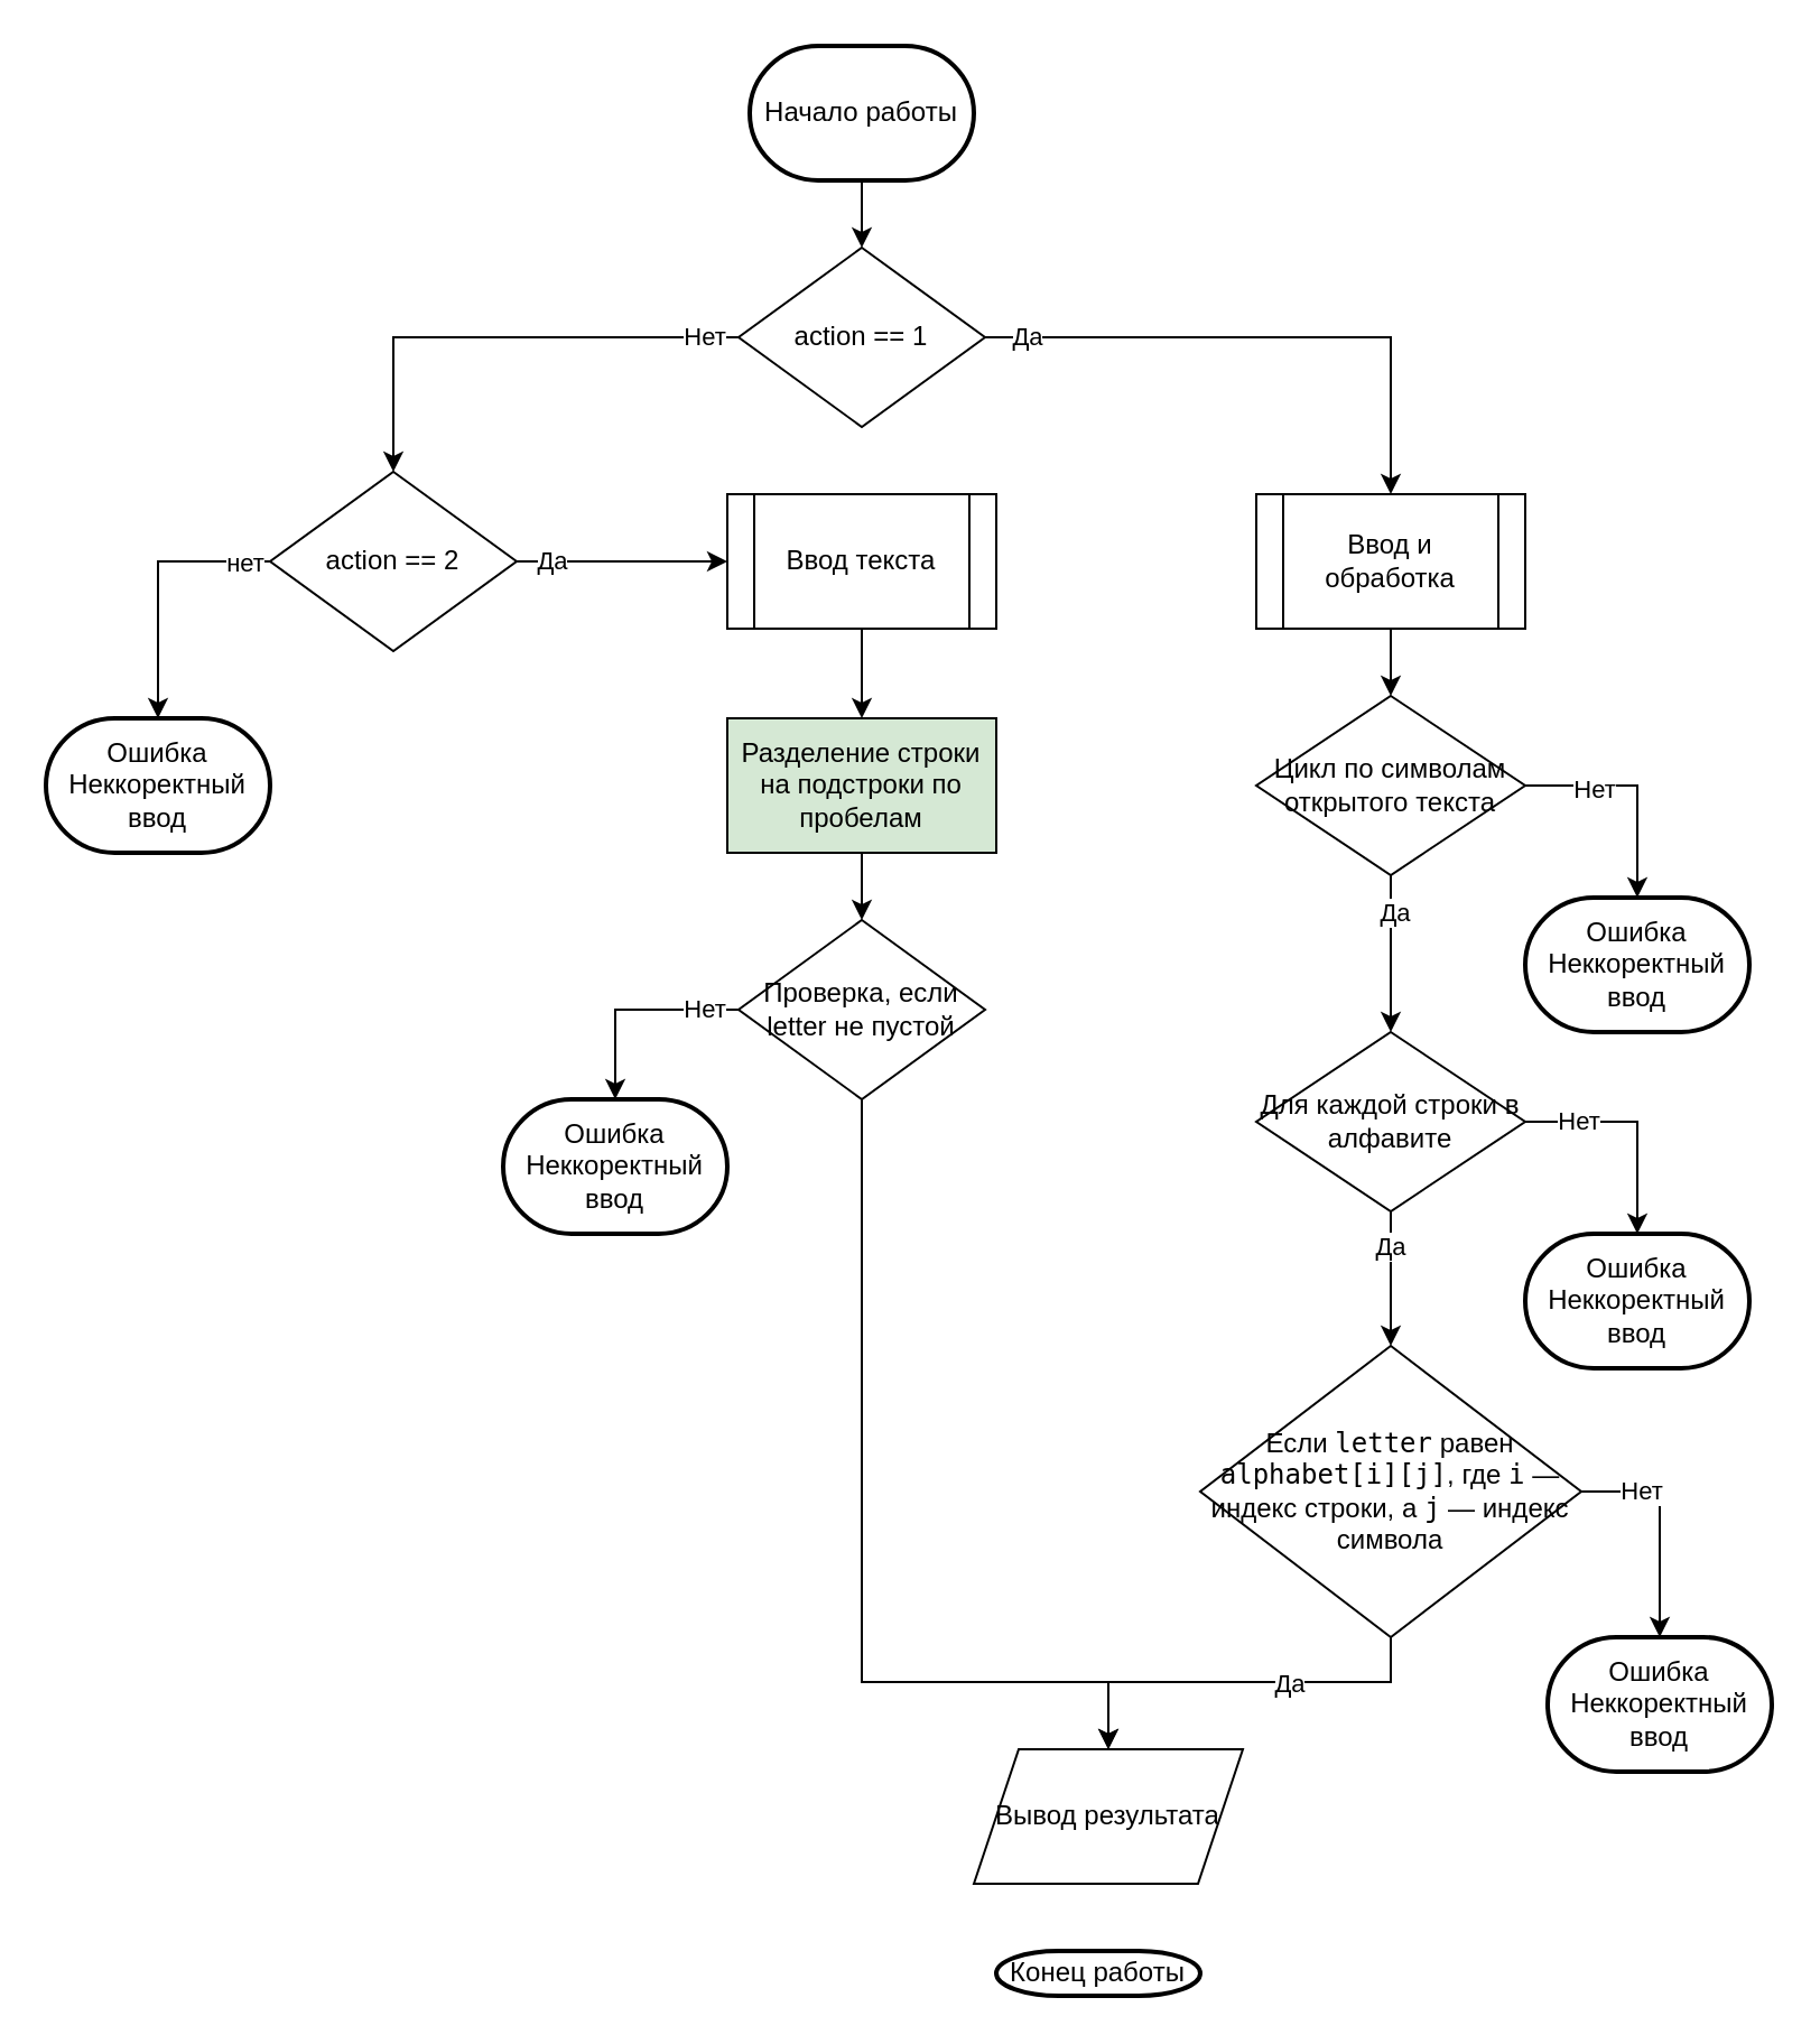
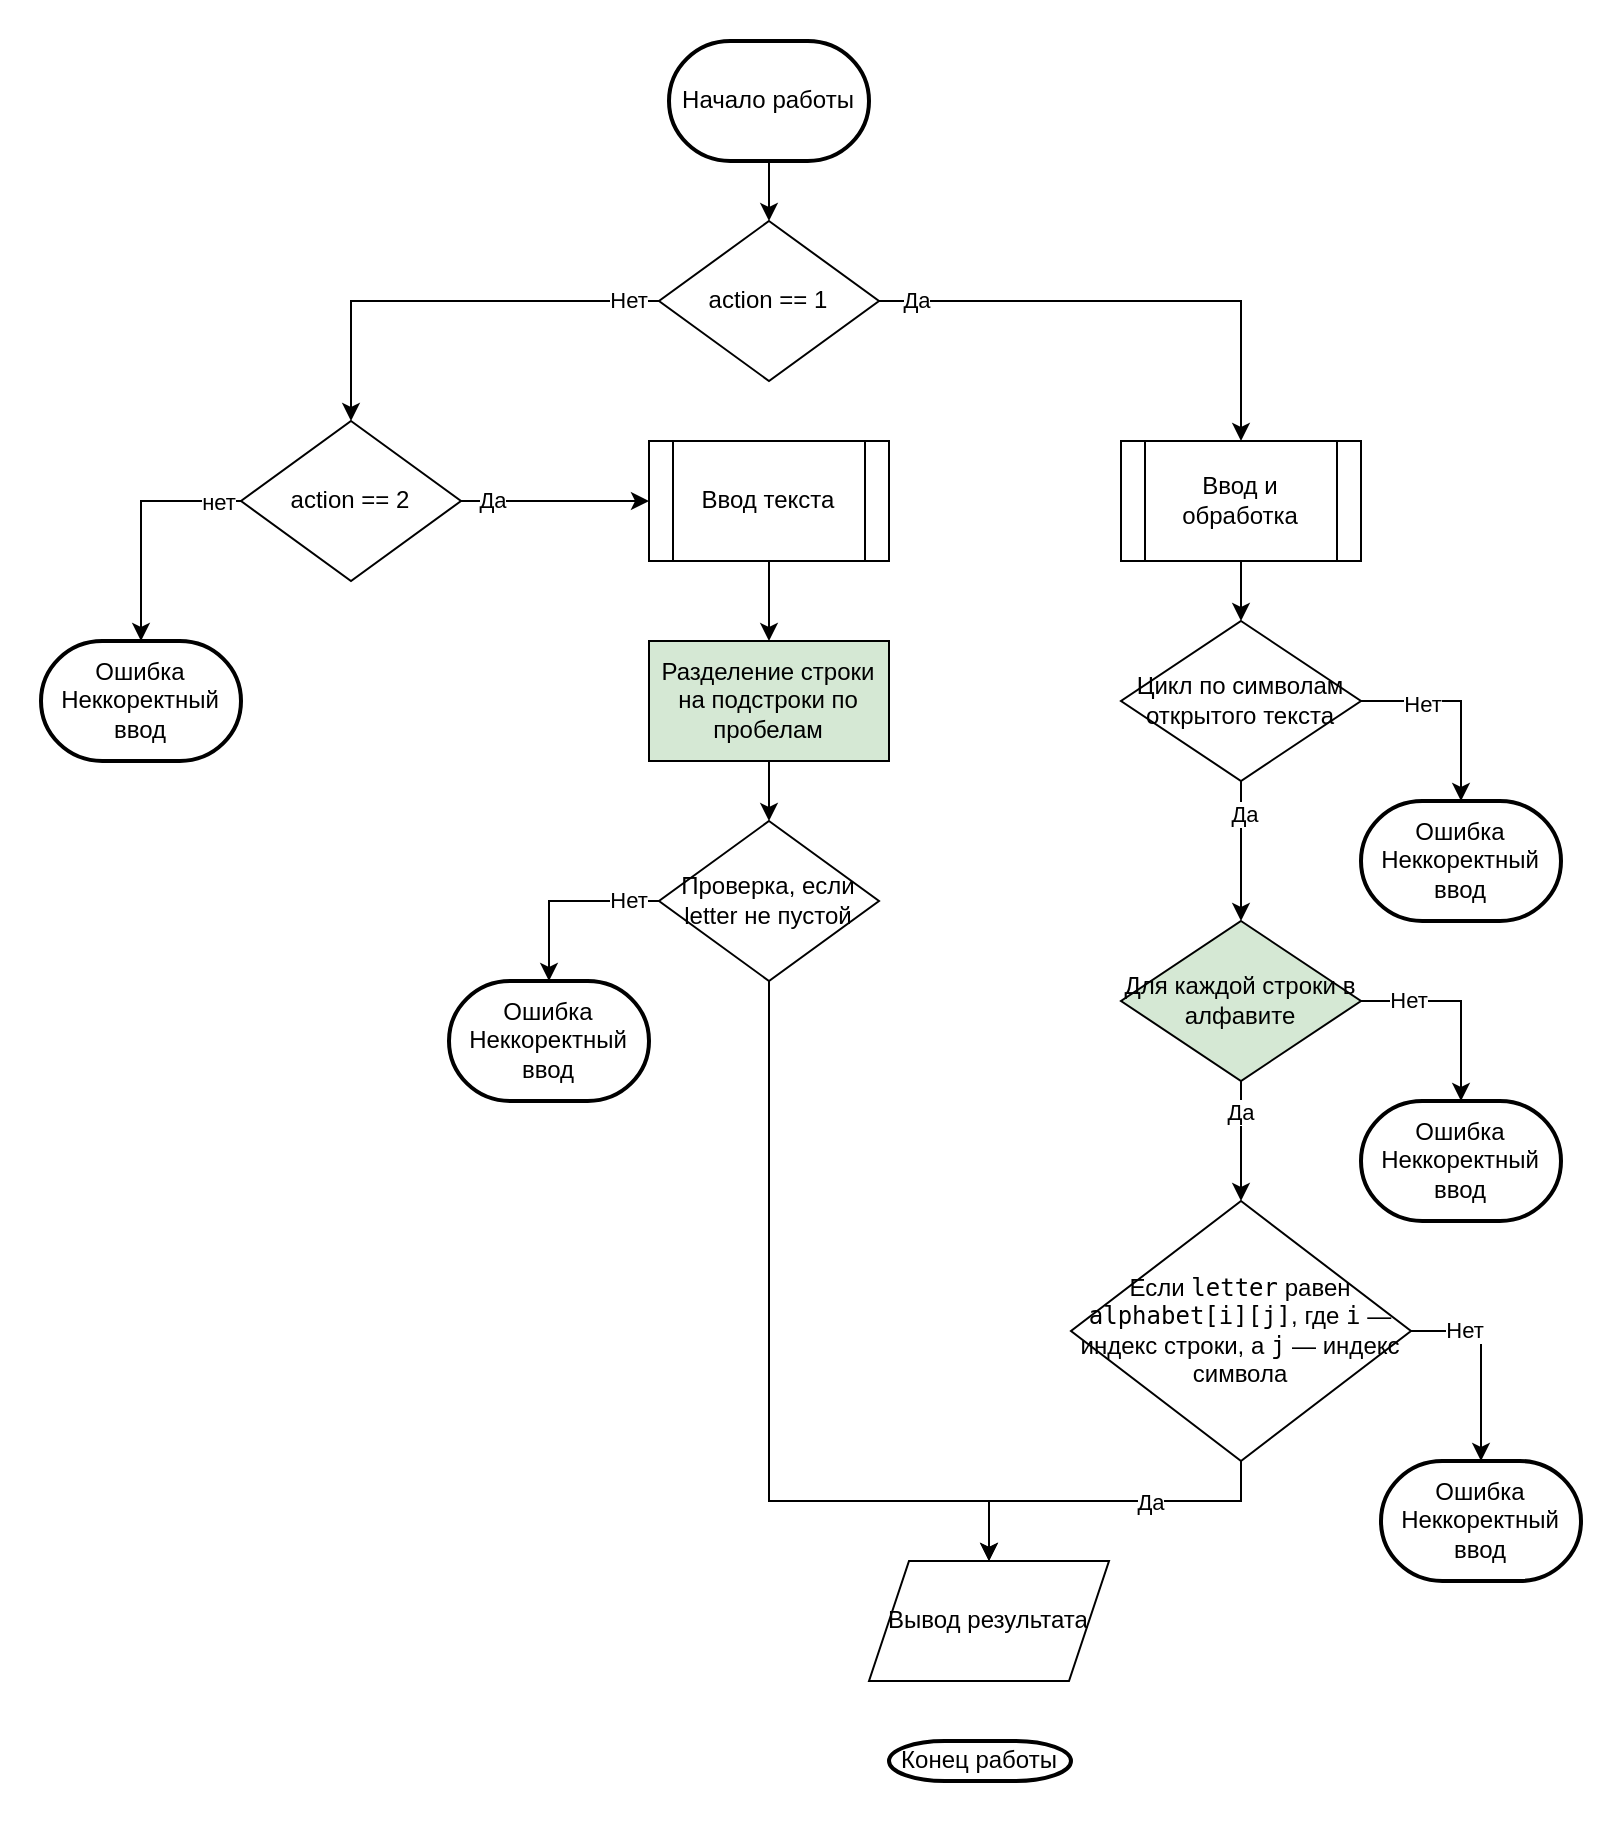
  <mxCell id="0" />
  <mxCell id="1" parent="0" />
  <mxCell id="2" style="edgeStyle=orthogonalEdgeStyle;rounded=0;orthogonalLoop=1;jettySize=auto;html=1;exitX=0.5;exitY=1;exitDx=0;exitDy=0;exitPerimeter=0;entryX=0.5;entryY=0;entryDx=0;entryDy=0;" edge="1" parent="1" source="3" target="8"><mxGeometry relative="1" as="geometry" /></mxCell>
  <mxCell id="3" value="Начало работы" style="strokeWidth=2;html=1;shape=mxgraph.flowchart.terminator;whiteSpace=wrap;" vertex="1" parent="1"><mxGeometry x="334" y="20" width="100" height="60" as="geometry" /></mxCell>
  <mxCell id="4" style="edgeStyle=orthogonalEdgeStyle;rounded=0;orthogonalLoop=1;jettySize=auto;html=1;exitX=0;exitY=0.5;exitDx=0;exitDy=0;entryX=0.5;entryY=0;entryDx=0;entryDy=0;" edge="1" parent="1" source="8" target="13"><mxGeometry relative="1" as="geometry" /></mxCell>
  <mxCell id="5" value="Нет" style="edgeLabel;html=1;align=center;verticalAlign=middle;resizable=0;points=[];" vertex="1" connectable="0" parent="4"><mxGeometry x="-0.851" y="-1" relative="1" as="geometry"><mxPoint as="offset" /></mxGeometry></mxCell>
  <mxCell id="6" style="edgeStyle=orthogonalEdgeStyle;rounded=0;orthogonalLoop=1;jettySize=auto;html=1;exitX=1;exitY=0.5;exitDx=0;exitDy=0;entryX=0.5;entryY=0;entryDx=0;entryDy=0;" edge="1" parent="1" source="8" target="18"><mxGeometry relative="1" as="geometry" /></mxCell>
  <mxCell id="7" value="Да" style="edgeLabel;html=1;align=center;verticalAlign=middle;resizable=0;points=[];" vertex="1" connectable="0" parent="6"><mxGeometry x="-0.857" y="1" relative="1" as="geometry"><mxPoint as="offset" /></mxGeometry></mxCell>
  <mxCell id="8" value="action == 1" style="rhombus;whiteSpace=wrap;html=1;" vertex="1" parent="1"><mxGeometry x="329" y="110" width="110" height="80" as="geometry" /></mxCell>
  <mxCell id="9" style="edgeStyle=orthogonalEdgeStyle;rounded=0;orthogonalLoop=1;jettySize=auto;html=1;exitX=0;exitY=0.5;exitDx=0;exitDy=0;" edge="1" parent="1" source="13" target="14"><mxGeometry relative="1" as="geometry" /></mxCell>
  <mxCell id="10" value="нет" style="edgeLabel;html=1;align=center;verticalAlign=middle;resizable=0;points=[];" vertex="1" connectable="0" parent="9"><mxGeometry x="-0.8" relative="1" as="geometry"><mxPoint as="offset" /></mxGeometry></mxCell>
  <mxCell id="11" style="edgeStyle=orthogonalEdgeStyle;rounded=0;orthogonalLoop=1;jettySize=auto;html=1;exitX=1;exitY=0.5;exitDx=0;exitDy=0;" edge="1" parent="1" source="13" target="16"><mxGeometry relative="1" as="geometry" /></mxCell>
  <mxCell id="12" value="Да" style="edgeLabel;html=1;align=center;verticalAlign=middle;resizable=0;points=[];" vertex="1" connectable="0" parent="11"><mxGeometry x="-0.681" y="1" relative="1" as="geometry"><mxPoint as="offset" /></mxGeometry></mxCell>
  <mxCell id="13" value="action == 2" style="rhombus;whiteSpace=wrap;html=1;" vertex="1" parent="1"><mxGeometry x="120" y="210" width="110" height="80" as="geometry" /></mxCell>
  <mxCell id="14" value="Ошибка Неккоректный ввод" style="strokeWidth=2;html=1;shape=mxgraph.flowchart.terminator;whiteSpace=wrap;" vertex="1" parent="1"><mxGeometry x="20" y="320" width="100" height="60" as="geometry" /></mxCell>
  <mxCell id="15" style="edgeStyle=orthogonalEdgeStyle;rounded=0;orthogonalLoop=1;jettySize=auto;html=1;exitX=0.5;exitY=1;exitDx=0;exitDy=0;entryX=0.5;entryY=0;entryDx=0;entryDy=0;" edge="1" parent="1" source="16" target="39"><mxGeometry relative="1" as="geometry" /></mxCell>
  <mxCell id="16" value="Ввод текста" style="shape=process;whiteSpace=wrap;html=1;backgroundOutline=1;" vertex="1" parent="1"><mxGeometry x="324" y="220" width="120" height="60" as="geometry" /></mxCell>
  <mxCell id="17" style="edgeStyle=orthogonalEdgeStyle;rounded=0;orthogonalLoop=1;jettySize=auto;html=1;exitX=0.5;exitY=1;exitDx=0;exitDy=0;entryX=0.5;entryY=0;entryDx=0;entryDy=0;" edge="1" parent="1" source="18" target="21"><mxGeometry relative="1" as="geometry" /></mxCell>
  <mxCell id="18" value="Ввод и обработка" style="shape=process;whiteSpace=wrap;html=1;backgroundOutline=1;" vertex="1" parent="1"><mxGeometry x="560" y="220" width="120" height="60" as="geometry" /></mxCell>
  <mxCell id="19" style="edgeStyle=orthogonalEdgeStyle;rounded=0;orthogonalLoop=1;jettySize=auto;html=1;exitX=0.5;exitY=1;exitDx=0;exitDy=0;entryX=0.5;entryY=0;entryDx=0;entryDy=0;" edge="1" parent="1" source="21" target="27"><mxGeometry relative="1" as="geometry" /></mxCell>
  <mxCell id="20" value="Да" style="edgeLabel;html=1;align=center;verticalAlign=middle;resizable=0;points=[];" vertex="1" connectable="0" parent="19"><mxGeometry x="-0.543" y="1" relative="1" as="geometry"><mxPoint as="offset" /></mxGeometry></mxCell>
  <mxCell id="21" value="Цикл по символам открытого текста" style="rhombus;whiteSpace=wrap;html=1;" vertex="1" parent="1"><mxGeometry x="560" y="310" width="120" height="80" as="geometry" /></mxCell>
  <mxCell id="22" value="Ошибка Неккоректный ввод" style="strokeWidth=2;html=1;shape=mxgraph.flowchart.terminator;whiteSpace=wrap;" vertex="1" parent="1"><mxGeometry x="680" y="400" width="100" height="60" as="geometry" /></mxCell>
  <mxCell id="23" style="edgeStyle=orthogonalEdgeStyle;rounded=0;orthogonalLoop=1;jettySize=auto;html=1;exitX=1;exitY=0.5;exitDx=0;exitDy=0;entryX=0.5;entryY=0;entryDx=0;entryDy=0;entryPerimeter=0;" edge="1" parent="1" source="21" target="22"><mxGeometry relative="1" as="geometry" /></mxCell>
  <mxCell id="24" value="Нет" style="edgeLabel;html=1;align=center;verticalAlign=middle;resizable=0;points=[];" vertex="1" connectable="0" parent="23"><mxGeometry x="-0.4" y="-1" relative="1" as="geometry"><mxPoint as="offset" /></mxGeometry></mxCell>
  <mxCell id="25" style="edgeStyle=orthogonalEdgeStyle;rounded=0;orthogonalLoop=1;jettySize=auto;html=1;exitX=0.5;exitY=1;exitDx=0;exitDy=0;entryX=0.5;entryY=0;entryDx=0;entryDy=0;" edge="1" parent="1" source="27" target="33"><mxGeometry relative="1" as="geometry" /></mxCell>
  <mxCell id="26" value="Да" style="edgeLabel;html=1;align=center;verticalAlign=middle;resizable=0;points=[];" vertex="1" connectable="0" parent="25"><mxGeometry x="-0.5" y="-1" relative="1" as="geometry"><mxPoint as="offset" /></mxGeometry></mxCell>
- <mxCell id="27" value="Для каждой строки в алфавите" style="rhombus;whiteSpace=wrap;html=1;" vertex="1" parent="1"><mxGeometry x="560" y="460" width="120" height="80" as="geometry" /></mxCell>
+ <mxCell id="27" value="Для каждой строки в алфавите" style="rhombus;whiteSpace=wrap;html=1;fillColor=#d5e8d4;" vertex="1" parent="1"><mxGeometry x="560" y="460" width="120" height="80" as="geometry" /></mxCell>
  <mxCell id="28" value="Ошибка Неккоректный ввод" style="strokeWidth=2;html=1;shape=mxgraph.flowchart.terminator;whiteSpace=wrap;" vertex="1" parent="1"><mxGeometry x="680" y="550" width="100" height="60" as="geometry" /></mxCell>
  <mxCell id="29" style="edgeStyle=orthogonalEdgeStyle;rounded=0;orthogonalLoop=1;jettySize=auto;html=1;exitX=1;exitY=0.5;exitDx=0;exitDy=0;entryX=0.5;entryY=0;entryDx=0;entryDy=0;entryPerimeter=0;" edge="1" parent="1" source="27" target="28"><mxGeometry relative="1" as="geometry" /></mxCell>
  <mxCell id="30" value="Нет" style="edgeLabel;html=1;align=center;verticalAlign=middle;resizable=0;points=[];" vertex="1" connectable="0" parent="29"><mxGeometry x="-0.54" y="1" relative="1" as="geometry"><mxPoint as="offset" /></mxGeometry></mxCell>
  <mxCell id="31" style="edgeStyle=orthogonalEdgeStyle;rounded=0;orthogonalLoop=1;jettySize=auto;html=1;exitX=0.5;exitY=1;exitDx=0;exitDy=0;entryX=0.5;entryY=0;entryDx=0;entryDy=0;" edge="1" parent="1" source="33" target="37"><mxGeometry relative="1" as="geometry"><Array as="points"><mxPoint x="620" y="750" /><mxPoint x="494" y="750" /></Array></mxGeometry></mxCell>
  <mxCell id="32" value="Да" style="edgeLabel;html=1;align=center;verticalAlign=middle;resizable=0;points=[];" vertex="1" connectable="0" parent="31"><mxGeometry x="-0.25" relative="1" as="geometry"><mxPoint as="offset" /></mxGeometry></mxCell>
  <mxCell id="33" value="Если &lt;code&gt;letter&lt;/code&gt; равен &lt;code&gt;alphabet[i][j]&lt;/code&gt;, где &lt;code&gt;i&lt;/code&gt; — индекс строки, а &lt;code&gt;j&lt;/code&gt; — индекс символа" style="rhombus;whiteSpace=wrap;html=1;" vertex="1" parent="1"><mxGeometry x="535" y="600" width="170" height="130" as="geometry" /></mxCell>
  <mxCell id="34" value="Ошибка Неккоректный ввод" style="strokeWidth=2;html=1;shape=mxgraph.flowchart.terminator;whiteSpace=wrap;" vertex="1" parent="1"><mxGeometry x="690" y="730" width="100" height="60" as="geometry" /></mxCell>
  <mxCell id="35" style="edgeStyle=orthogonalEdgeStyle;rounded=0;orthogonalLoop=1;jettySize=auto;html=1;exitX=1;exitY=0.5;exitDx=0;exitDy=0;entryX=0.5;entryY=0;entryDx=0;entryDy=0;entryPerimeter=0;" edge="1" parent="1" source="33" target="34"><mxGeometry relative="1" as="geometry" /></mxCell>
  <mxCell id="36" value="Нет" style="edgeLabel;html=1;align=center;verticalAlign=middle;resizable=0;points=[];" vertex="1" connectable="0" parent="35"><mxGeometry x="-0.48" y="1" relative="1" as="geometry"><mxPoint as="offset" /></mxGeometry></mxCell>
  <mxCell id="37" value="Вывод результата" style="shape=parallelogram;perimeter=parallelogramPerimeter;whiteSpace=wrap;html=1;fixedSize=1;" vertex="1" parent="1"><mxGeometry x="434" y="780" width="120" height="60" as="geometry" /></mxCell>
  <mxCell id="38" style="edgeStyle=orthogonalEdgeStyle;rounded=0;orthogonalLoop=1;jettySize=auto;html=1;exitX=0.5;exitY=1;exitDx=0;exitDy=0;entryX=0.5;entryY=0;entryDx=0;entryDy=0;" edge="1" parent="1" source="39" target="41"><mxGeometry relative="1" as="geometry" /></mxCell>
  <mxCell id="39" value="Разделение строки на подстроки по пробелам" style="rounded=0;whiteSpace=wrap;html=1;fillColor=#d5e8d4;" vertex="1" parent="1"><mxGeometry x="324" y="320" width="120" height="60" as="geometry" /></mxCell>
  <mxCell id="40" style="edgeStyle=orthogonalEdgeStyle;rounded=0;orthogonalLoop=1;jettySize=auto;html=1;exitX=0.5;exitY=1;exitDx=0;exitDy=0;entryX=0.5;entryY=0;entryDx=0;entryDy=0;" edge="1" parent="1" source="41" target="37"><mxGeometry relative="1" as="geometry"><Array as="points"><mxPoint x="384" y="750" /><mxPoint x="494" y="750" /></Array></mxGeometry></mxCell>
  <mxCell id="41" value="Проверка, если letter не пустой" style="rhombus;whiteSpace=wrap;html=1;" vertex="1" parent="1"><mxGeometry x="329" y="410" width="110" height="80" as="geometry" /></mxCell>
  <mxCell id="42" value="Ошибка Неккоректный ввод" style="strokeWidth=2;html=1;shape=mxgraph.flowchart.terminator;whiteSpace=wrap;" vertex="1" parent="1"><mxGeometry x="224" y="490" width="100" height="60" as="geometry" /></mxCell>
  <mxCell id="43" style="edgeStyle=orthogonalEdgeStyle;rounded=0;orthogonalLoop=1;jettySize=auto;html=1;exitX=0;exitY=0.5;exitDx=0;exitDy=0;entryX=0.5;entryY=0;entryDx=0;entryDy=0;entryPerimeter=0;" edge="1" parent="1" source="41" target="42"><mxGeometry relative="1" as="geometry" /></mxCell>
  <mxCell id="44" value="Нет" style="edgeLabel;html=1;align=center;verticalAlign=middle;resizable=0;points=[];" vertex="1" connectable="0" parent="43"><mxGeometry x="-0.663" y="-1" relative="1" as="geometry"><mxPoint as="offset" /></mxGeometry></mxCell>
  <mxCell id="45" value="Конец работы" style="strokeWidth=2;html=1;shape=mxgraph.flowchart.terminator;whiteSpace=wrap;" vertex="1" parent="1"><mxGeometry x="444" y="870" width="91" height="20" as="geometry" /></mxCell>
